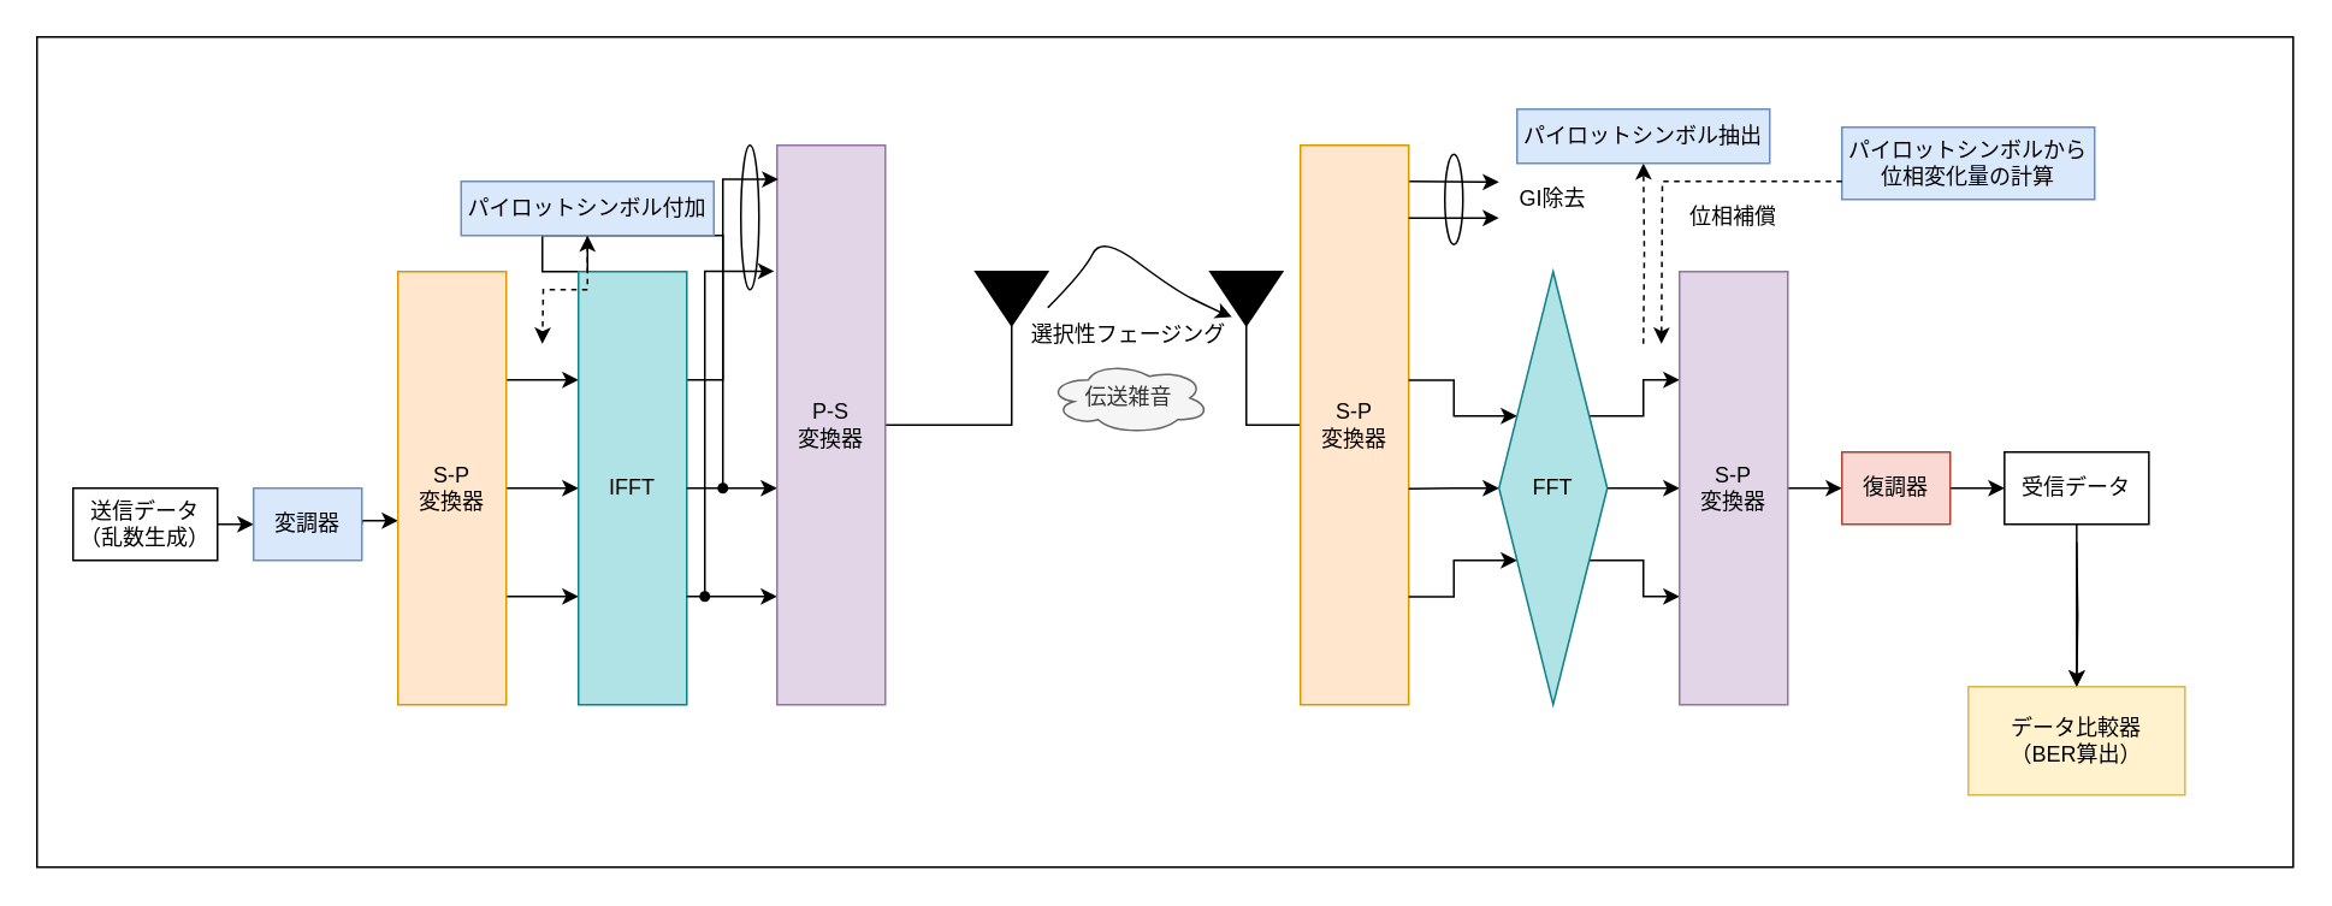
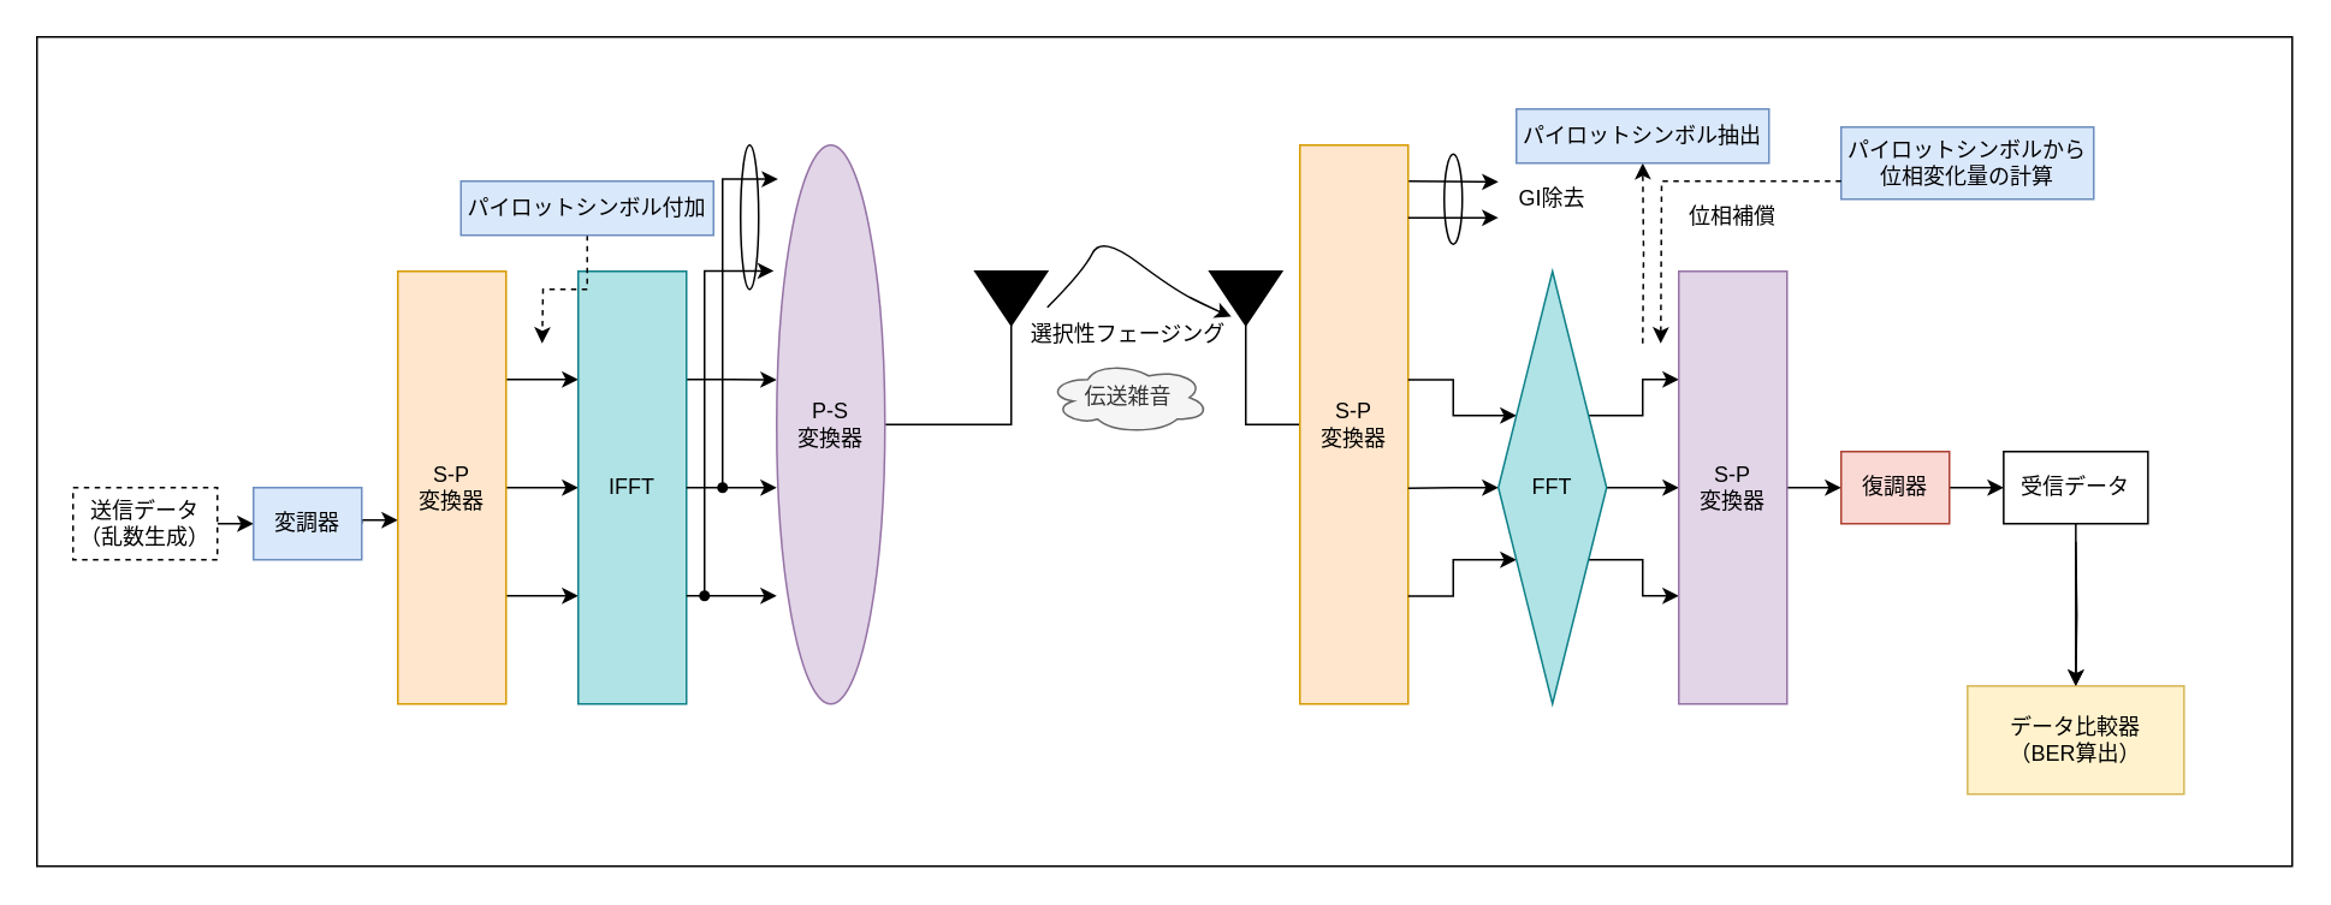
  <mxCell id="0" />
  <mxCell id="1" parent="0" />
  <mxCell id="2" value="" style="rounded=0;whiteSpace=wrap;html=1;strokeColor=#000000;fillColor=none;" vertex="1" parent="1"><mxGeometry x="20" y="20" width="1250" height="460" as="geometry" /></mxCell>
  <mxCell id="3" style="edgeStyle=orthogonalEdgeStyle;rounded=0;orthogonalLoop=1;jettySize=auto;html=1;exitX=1;exitY=0.5;exitDx=0;exitDy=0;entryX=0;entryY=0.5;entryDx=0;entryDy=0;" edge="1" parent="1" source="4" target="7"><mxGeometry relative="1" as="geometry" /></mxCell>
- <mxCell id="4" value="送信データ&lt;br&gt;（乱数生成）" style="rounded=0;whiteSpace=wrap;html=1;" vertex="1" parent="1"><mxGeometry x="40" y="270" width="80" height="40" as="geometry" /></mxCell>
+ <mxCell id="4" value="送信データ&lt;br&gt;（乱数生成）" style="rounded=0;whiteSpace=wrap;html=1;dashed=1;" vertex="1" parent="1"><mxGeometry x="40" y="270" width="80" height="40" as="geometry" /></mxCell>
  <mxCell id="5" style="edgeStyle=orthogonalEdgeStyle;rounded=0;orthogonalLoop=1;jettySize=auto;html=1;endArrow=none;endFill=0;entryX=1;entryY=0.5;entryDx=0;entryDy=0;" edge="1" parent="1" source="26" target="8"><mxGeometry relative="1" as="geometry"><mxPoint x="540" y="270" as="sourcePoint" /></mxGeometry></mxCell>
  <mxCell id="6" style="edgeStyle=orthogonalEdgeStyle;rounded=0;orthogonalLoop=1;jettySize=auto;html=1;exitX=1;exitY=0.5;exitDx=0;exitDy=0;startArrow=none;startFill=0;endArrow=classic;endFill=1;" edge="1" parent="1" source="7"><mxGeometry relative="1" as="geometry"><mxPoint x="220" y="288" as="targetPoint" /><Array as="points"><mxPoint x="200" y="288" /></Array></mxGeometry></mxCell>
  <mxCell id="7" value="変調器" style="rounded=0;whiteSpace=wrap;html=1;fillColor=#dae8fc;strokeColor=#6c8ebf;" vertex="1" parent="1"><mxGeometry x="140" y="270" width="60" height="40" as="geometry" /></mxCell>
  <mxCell id="8" value="" style="triangle;whiteSpace=wrap;html=1;direction=south;fillColor=#000000;" vertex="1" parent="1"><mxGeometry x="540" y="150" width="40" height="30" as="geometry" /></mxCell>
  <mxCell id="9" style="edgeStyle=orthogonalEdgeStyle;rounded=0;orthogonalLoop=1;jettySize=auto;html=1;entryX=0;entryY=0.5;entryDx=0;entryDy=0;endArrow=none;endFill=0;exitX=1;exitY=0.5;exitDx=0;exitDy=0;" edge="1" parent="1" source="10" target="33"><mxGeometry relative="1" as="geometry"><mxPoint x="710" y="270" as="targetPoint" /></mxGeometry></mxCell>
  <mxCell id="10" value="" style="triangle;whiteSpace=wrap;html=1;direction=south;strokeColor=#000000;fillColor=#000000;" vertex="1" parent="1"><mxGeometry x="670" y="150" width="40" height="30" as="geometry" /></mxCell>
  <mxCell id="11" value="伝送雑音" style="ellipse;shape=cloud;whiteSpace=wrap;html=1;fillColor=#f5f5f5;fontColor=#333333;strokeColor=#666666;" vertex="1" parent="1"><mxGeometry x="580" y="200" width="90" height="40" as="geometry" /></mxCell>
  <mxCell id="12" style="edgeStyle=orthogonalEdgeStyle;rounded=0;orthogonalLoop=1;jettySize=auto;html=1;exitX=0.5;exitY=1;exitDx=0;exitDy=0;entryX=0.5;entryY=0;entryDx=0;entryDy=0;endArrow=classic;endFill=1;" edge="1" parent="1" target="13"><mxGeometry relative="1" as="geometry"><mxPoint x="1150.06" y="300" as="sourcePoint" /></mxGeometry></mxCell>
  <mxCell id="13" value="データ比較器&lt;br&gt;（BER算出）" style="rounded=0;whiteSpace=wrap;html=1;fillColor=#fff2cc;strokeColor=#d6b656;" vertex="1" parent="1"><mxGeometry x="1090.06" y="380" width="120" height="60" as="geometry" /></mxCell>
  <mxCell id="14" value="" style="curved=1;endArrow=classic;html=1;rounded=0;entryX=0.839;entryY=0.7;entryDx=0;entryDy=0;entryPerimeter=0;" edge="1" parent="1" target="10"><mxGeometry width="50" height="50" relative="1" as="geometry"><mxPoint x="580" y="170" as="sourcePoint" /><mxPoint x="680" y="170" as="targetPoint" /><Array as="points"><mxPoint x="600" y="150" /><mxPoint x="610" y="130" /><mxPoint x="650" y="160" /><mxPoint x="670" y="170" /></Array></mxGeometry></mxCell>
  <mxCell id="15" value="選択性フェージング" style="text;html=1;strokeColor=none;fillColor=none;align=center;verticalAlign=middle;whiteSpace=wrap;rounded=0;" vertex="1" parent="1"><mxGeometry x="560" y="170" width="130" height="30" as="geometry" /></mxCell>
  <mxCell id="16" style="edgeStyle=orthogonalEdgeStyle;rounded=0;orthogonalLoop=1;jettySize=auto;html=1;exitX=1;exitY=0.25;exitDx=0;exitDy=0;entryX=0;entryY=0.25;entryDx=0;entryDy=0;endArrow=classic;endFill=1;" edge="1" parent="1" source="19" target="23"><mxGeometry relative="1" as="geometry" /></mxCell>
  <mxCell id="17" style="edgeStyle=orthogonalEdgeStyle;rounded=0;orthogonalLoop=1;jettySize=auto;html=1;exitX=1;exitY=0.5;exitDx=0;exitDy=0;entryX=0;entryY=0.5;entryDx=0;entryDy=0;endArrow=classic;endFill=1;" edge="1" parent="1" source="19" target="23"><mxGeometry relative="1" as="geometry" /></mxCell>
  <mxCell id="18" style="edgeStyle=orthogonalEdgeStyle;rounded=0;orthogonalLoop=1;jettySize=auto;html=1;exitX=1;exitY=0.75;exitDx=0;exitDy=0;entryX=0;entryY=0.75;entryDx=0;entryDy=0;endArrow=classic;endFill=1;" edge="1" parent="1" source="19" target="23"><mxGeometry relative="1" as="geometry" /></mxCell>
  <mxCell id="19" value="S-P&lt;br&gt;変換器" style="rounded=0;whiteSpace=wrap;html=1;fillColor=#ffe6cc;strokeColor=#d79b00;" vertex="1" parent="1"><mxGeometry x="220" y="150" width="60" height="240" as="geometry" /></mxCell>
  <mxCell id="20" style="edgeStyle=orthogonalEdgeStyle;rounded=0;orthogonalLoop=1;jettySize=auto;html=1;exitDx=0;exitDy=0;entryX=0;entryY=0.807;entryDx=0;entryDy=0;entryPerimeter=0;endArrow=classic;endFill=1;startArrow=none;" edge="1" parent="1" source="27" target="26"><mxGeometry relative="1" as="geometry" /></mxCell>
  <mxCell id="21" style="edgeStyle=orthogonalEdgeStyle;rounded=0;orthogonalLoop=1;jettySize=auto;html=1;exitDx=0;exitDy=0;entryX=0;entryY=0.614;entryDx=0;entryDy=0;entryPerimeter=0;endArrow=classic;endFill=1;startArrow=none;" edge="1" parent="1" source="29" target="26"><mxGeometry relative="1" as="geometry" /></mxCell>
- <mxCell id="22" style="edgeStyle=orthogonalEdgeStyle;rounded=0;orthogonalLoop=1;jettySize=auto;html=1;exitX=1;exitY=0.25;exitDx=0;exitDy=0;endArrow=classic;endFill=1;" edge="1" parent="1" source="23" target="25"><mxGeometry relative="1" as="geometry" /></mxCell>
+ <mxCell id="22" style="edgeStyle=orthogonalEdgeStyle;rounded=0;orthogonalLoop=1;jettySize=auto;html=1;exitX=1;exitY=0.25;exitDx=0;exitDy=0;entryX=0;entryY=0.42;entryDx=0;entryDy=0;entryPerimeter=0;endArrow=classic;endFill=1;" edge="1" parent="1" source="23" target="26"><mxGeometry relative="1" as="geometry" /></mxCell>
  <mxCell id="23" value="IFFT" style="rounded=0;whiteSpace=wrap;html=1;fillColor=#b0e3e6;strokeColor=#0e8088;" vertex="1" parent="1"><mxGeometry x="320" y="150" width="60" height="240" as="geometry" /></mxCell>
  <mxCell id="24" style="edgeStyle=orthogonalEdgeStyle;rounded=0;orthogonalLoop=1;jettySize=auto;html=1;exitX=0.5;exitY=1;exitDx=0;exitDy=0;endArrow=classic;endFill=1;dashed=1;" edge="1" parent="1" source="25"><mxGeometry relative="1" as="geometry"><mxPoint x="300" y="190" as="targetPoint" /></mxGeometry></mxCell>
  <mxCell id="25" value="パイロットシンボル付加" style="rounded=0;whiteSpace=wrap;html=1;fillColor=#dae8fc;strokeColor=#6c8ebf;" vertex="1" parent="1"><mxGeometry x="255" y="100" width="140" height="30" as="geometry" /></mxCell>
- <mxCell id="26" value="P-S&lt;br&gt;変換器" style="rounded=0;whiteSpace=wrap;html=1;fillColor=#e1d5e7;strokeColor=#9673a6;" vertex="1" parent="1"><mxGeometry x="430" y="80" width="60" height="310" as="geometry" /></mxCell>
+ <mxCell id="26" value="P-S&lt;br&gt;変換器" style="ellipse;whiteSpace=wrap;html=1;fillColor=#e1d5e7;strokeColor=#9673a6;" vertex="1" parent="1"><mxGeometry x="430" y="80" width="60" height="310" as="geometry" /></mxCell>
  <mxCell id="27" value="" style="shape=waypoint;sketch=0;fillStyle=solid;size=6;pointerEvents=1;points=[];fillColor=none;resizable=0;rotatable=0;perimeter=centerPerimeter;snapToPoint=1;strokeColor=#000000;" vertex="1" parent="1"><mxGeometry x="370" y="310" width="40" height="40" as="geometry" /></mxCell>
  <mxCell id="28" value="" style="edgeStyle=orthogonalEdgeStyle;rounded=0;orthogonalLoop=1;jettySize=auto;html=1;exitX=1;exitY=0.75;exitDx=0;exitDy=0;entryDx=0;entryDy=0;entryPerimeter=0;endArrow=none;endFill=1;" edge="1" parent="1" source="23" target="27"><mxGeometry relative="1" as="geometry"><mxPoint x="380" y="330" as="sourcePoint" /><mxPoint x="430" y="330.17" as="targetPoint" /></mxGeometry></mxCell>
  <mxCell id="29" value="" style="shape=waypoint;sketch=0;fillStyle=solid;size=6;pointerEvents=1;points=[];fillColor=none;resizable=0;rotatable=0;perimeter=centerPerimeter;snapToPoint=1;strokeColor=#000000;" vertex="1" parent="1"><mxGeometry x="380" y="250" width="40" height="40" as="geometry" /></mxCell>
  <mxCell id="30" value="" style="edgeStyle=orthogonalEdgeStyle;rounded=0;orthogonalLoop=1;jettySize=auto;html=1;exitX=1;exitY=0.5;exitDx=0;exitDy=0;entryDx=0;entryDy=0;entryPerimeter=0;endArrow=none;endFill=1;" edge="1" parent="1" source="23" target="29"><mxGeometry relative="1" as="geometry"><mxPoint x="380" y="270" as="sourcePoint" /><mxPoint x="430" y="270.34" as="targetPoint" /></mxGeometry></mxCell>
  <mxCell id="31" value="" style="edgeStyle=elbowEdgeStyle;elbow=horizontal;endArrow=classic;html=1;rounded=0;entryX=-0.026;entryY=0.225;entryDx=0;entryDy=0;entryPerimeter=0;" edge="1" parent="1" source="27" target="26"><mxGeometry width="50" height="50" relative="1" as="geometry"><mxPoint x="420" y="350" as="sourcePoint" /><mxPoint x="470" y="300" as="targetPoint" /><Array as="points"><mxPoint x="390" y="235" /></Array></mxGeometry></mxCell>
  <mxCell id="32" value="" style="edgeStyle=elbowEdgeStyle;elbow=horizontal;endArrow=classic;html=1;rounded=0;entryX=0.012;entryY=0.061;entryDx=0;entryDy=0;entryPerimeter=0;" edge="1" parent="1" target="26"><mxGeometry width="50" height="50" relative="1" as="geometry"><mxPoint x="400" y="270" as="sourcePoint" /><mxPoint x="439.58" y="87.58" as="targetPoint" /><Array as="points"><mxPoint x="400" y="175" /></Array></mxGeometry></mxCell>
  <mxCell id="33" value="S-P&lt;br&gt;変換器" style="rounded=0;whiteSpace=wrap;html=1;fillColor=#ffe6cc;strokeColor=#d79b00;" vertex="1" parent="1"><mxGeometry x="720" y="80" width="60" height="310" as="geometry" /></mxCell>
  <mxCell id="34" style="edgeStyle=orthogonalEdgeStyle;rounded=0;orthogonalLoop=1;jettySize=auto;html=1;exitX=1;exitY=0.75;exitDx=0;exitDy=0;entryX=0;entryY=0.75;entryDx=0;entryDy=0;endArrow=classic;endFill=1;" edge="1" parent="1" source="40" target="42"><mxGeometry relative="1" as="geometry" /></mxCell>
  <mxCell id="35" style="edgeStyle=orthogonalEdgeStyle;rounded=0;orthogonalLoop=1;jettySize=auto;html=1;exitX=1;exitY=0.5;exitDx=0;exitDy=0;entryX=0;entryY=0.5;entryDx=0;entryDy=0;endArrow=classic;endFill=1;" edge="1" parent="1" source="40" target="42"><mxGeometry relative="1" as="geometry" /></mxCell>
  <mxCell id="36" style="edgeStyle=orthogonalEdgeStyle;rounded=0;orthogonalLoop=1;jettySize=auto;html=1;exitX=1;exitY=0.25;exitDx=0;exitDy=0;entryX=0;entryY=0.25;entryDx=0;entryDy=0;endArrow=classic;endFill=1;" edge="1" parent="1" source="40" target="42"><mxGeometry relative="1" as="geometry" /></mxCell>
  <mxCell id="37" style="edgeStyle=orthogonalEdgeStyle;rounded=0;orthogonalLoop=1;jettySize=auto;html=1;exitX=0;exitY=0.25;exitDx=0;exitDy=0;entryX=1;entryY=0.42;entryDx=0;entryDy=0;entryPerimeter=0;endArrow=none;endFill=0;startArrow=classic;startFill=1;" edge="1" parent="1" source="40" target="33"><mxGeometry relative="1" as="geometry" /></mxCell>
  <mxCell id="38" style="edgeStyle=orthogonalEdgeStyle;rounded=0;orthogonalLoop=1;jettySize=auto;html=1;exitX=0;exitY=0.5;exitDx=0;exitDy=0;entryX=1;entryY=0.614;entryDx=0;entryDy=0;entryPerimeter=0;endArrow=none;endFill=0;startArrow=classic;startFill=1;" edge="1" parent="1" source="40" target="33"><mxGeometry relative="1" as="geometry" /></mxCell>
  <mxCell id="39" style="edgeStyle=orthogonalEdgeStyle;rounded=0;orthogonalLoop=1;jettySize=auto;html=1;exitX=0;exitY=0.75;exitDx=0;exitDy=0;entryX=1;entryY=0.807;entryDx=0;entryDy=0;entryPerimeter=0;endArrow=none;endFill=0;startArrow=classic;startFill=1;" edge="1" parent="1" source="40" target="33"><mxGeometry relative="1" as="geometry" /></mxCell>
  <mxCell id="40" value="FFT" style="rhombus;whiteSpace=wrap;html=1;fillColor=#b0e3e6;strokeColor=#0e8088;" vertex="1" parent="1"><mxGeometry x="830" y="150" width="60" height="240" as="geometry" /></mxCell>
  <mxCell id="41" style="edgeStyle=orthogonalEdgeStyle;rounded=0;orthogonalLoop=1;jettySize=auto;html=1;exitX=1;exitY=0.5;exitDx=0;exitDy=0;entryX=0;entryY=0.5;entryDx=0;entryDy=0;startArrow=none;startFill=0;endArrow=classic;endFill=1;" edge="1" parent="1" source="42" target="56"><mxGeometry relative="1" as="geometry" /></mxCell>
  <mxCell id="42" value="S-P&lt;br&gt;変換器" style="rounded=0;whiteSpace=wrap;html=1;fillColor=#e1d5e7;strokeColor=#9673a6;" vertex="1" parent="1"><mxGeometry x="930" y="150" width="60" height="240" as="geometry" /></mxCell>
  <mxCell id="43" style="edgeStyle=orthogonalEdgeStyle;rounded=0;orthogonalLoop=1;jettySize=auto;html=1;entryX=1;entryY=0.13;entryDx=0;entryDy=0;entryPerimeter=0;endArrow=none;endFill=0;startArrow=classic;startFill=1;" edge="1" parent="1" target="33"><mxGeometry relative="1" as="geometry"><mxPoint x="830" y="120" as="sourcePoint" /><mxPoint x="790" y="220.2" as="targetPoint" /><Array as="points"><mxPoint x="830" y="120" /><mxPoint x="780" y="120" /></Array></mxGeometry></mxCell>
  <mxCell id="44" style="edgeStyle=orthogonalEdgeStyle;rounded=0;orthogonalLoop=1;jettySize=auto;html=1;entryX=1.006;entryY=0.189;entryDx=0;entryDy=0;entryPerimeter=0;endArrow=none;endFill=0;startArrow=classic;startFill=1;" edge="1" parent="1"><mxGeometry relative="1" as="geometry"><mxPoint x="830" y="100.41" as="sourcePoint" /><mxPoint x="780.36" y="100" as="targetPoint" /><Array as="points"><mxPoint x="820" y="100.41" /></Array></mxGeometry></mxCell>
  <mxCell id="45" value="GI除去" style="text;html=1;strokeColor=none;fillColor=none;align=center;verticalAlign=middle;whiteSpace=wrap;rounded=0;" vertex="1" parent="1"><mxGeometry x="830" y="90" width="60" height="40" as="geometry" /></mxCell>
  <mxCell id="46" style="edgeStyle=orthogonalEdgeStyle;rounded=0;orthogonalLoop=1;jettySize=auto;html=1;endArrow=classic;endFill=1;dashed=1;entryX=0.5;entryY=1;entryDx=0;entryDy=0;" edge="1" parent="1" target="47"><mxGeometry relative="1" as="geometry"><mxPoint x="910" y="150" as="targetPoint" /><mxPoint x="910" y="190" as="sourcePoint" /></mxGeometry></mxCell>
  <mxCell id="47" value="パイロットシンボル抽出" style="rounded=0;whiteSpace=wrap;html=1;fillColor=#dae8fc;strokeColor=#6c8ebf;" vertex="1" parent="1"><mxGeometry x="840" y="60" width="140" height="30" as="geometry" /></mxCell>
  <mxCell id="48" value="" style="ellipse;whiteSpace=wrap;html=1;strokeColor=#000000;fillColor=none;" vertex="1" parent="1"><mxGeometry x="410" y="80" width="10" height="80" as="geometry" /></mxCell>
  <mxCell id="49" value="" style="ellipse;whiteSpace=wrap;html=1;strokeColor=#000000;fillColor=none;" vertex="1" parent="1"><mxGeometry x="800" y="85" width="10" height="50" as="geometry" /></mxCell>
  <mxCell id="50" value="パイロットシンボルから&lt;br&gt;位相変化量の計算" style="rounded=0;whiteSpace=wrap;html=1;fillColor=#dae8fc;strokeColor=#6c8ebf;" vertex="1" parent="1"><mxGeometry x="1020" y="70" width="140" height="40" as="geometry" /></mxCell>
  <mxCell id="51" style="edgeStyle=orthogonalEdgeStyle;rounded=0;orthogonalLoop=1;jettySize=auto;html=1;endArrow=classic;endFill=1;dashed=1;exitX=0;exitY=0.75;exitDx=0;exitDy=0;" edge="1" parent="1" source="50"><mxGeometry relative="1" as="geometry"><mxPoint x="920" y="190" as="targetPoint" /><mxPoint x="920" y="200" as="sourcePoint" /></mxGeometry></mxCell>
  <mxCell id="52" value="位相補償" style="text;html=1;strokeColor=none;fillColor=none;align=center;verticalAlign=middle;whiteSpace=wrap;rounded=0;" vertex="1" parent="1"><mxGeometry x="930" y="100" width="60" height="40" as="geometry" /></mxCell>
  <mxCell id="53" value="" style="edgeStyle=orthogonalEdgeStyle;rounded=0;orthogonalLoop=1;jettySize=auto;html=1;startArrow=none;startFill=0;endArrow=classic;endFill=1;" edge="1" parent="1" source="54" target="13"><mxGeometry relative="1" as="geometry" /></mxCell>
  <mxCell id="54" value="受信データ" style="rounded=0;whiteSpace=wrap;html=1;" vertex="1" parent="1"><mxGeometry x="1110.06" y="250" width="80" height="40" as="geometry" /></mxCell>
  <mxCell id="55" style="edgeStyle=orthogonalEdgeStyle;rounded=0;orthogonalLoop=1;jettySize=auto;html=1;exitX=1;exitY=0.5;exitDx=0;exitDy=0;entryX=0;entryY=0.5;entryDx=0;entryDy=0;startArrow=none;startFill=0;endArrow=classic;endFill=1;" edge="1" parent="1" source="56" target="54"><mxGeometry relative="1" as="geometry" /></mxCell>
  <mxCell id="56" value="復調器" style="rounded=0;whiteSpace=wrap;html=1;fillColor=#fad9d5;strokeColor=#ae4132;" vertex="1" parent="1"><mxGeometry x="1020" y="250" width="60" height="40" as="geometry" /></mxCell>
